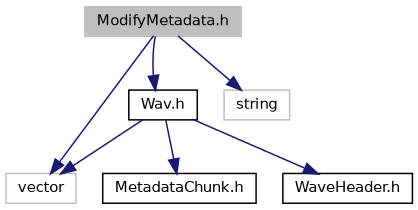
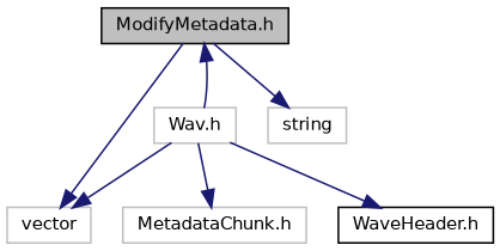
  digraph {
    node [color=black fillcolor=white fontname=Helvetica fontsize=10 shape=record style=filled]
    edge [color=midnightblue fontname=Helvetica fontsize=10 labelfontname=Helvetica labelfontsize=10 style=solid]
-   n1 [color=grey75 fillcolor=grey75 fontcolor=black height=0.2 label="ModifyMetadata.h" width=0.4]
-   n2 [height=0.2 label="Wav.h" width=0.4]
+   n1 [fillcolor=grey75 fontcolor=black height=0.2 label="ModifyMetadata.h" width=0.4]
+   n2 [color=grey75 height=0.2 label="Wav.h" width=0.4]
    n3 [color=grey75 height=0.2 label=vector width=0.4]
    n4 [color=grey75 height=0.2 label=string width=0.4]
-   n5 [height=0.2 label="MetadataChunk.h" width=0.4]
+   n5 [color=grey75 height=0.2 label="MetadataChunk.h" width=0.4]
    n6 [height=0.2 label="WaveHeader.h" width=0.4]
-   n1 -> n2
+   n2 -> n1
    n1 -> n3
    n1 -> n4
    n2 -> n3
    n2 -> n5
    n2 -> n6
  }
